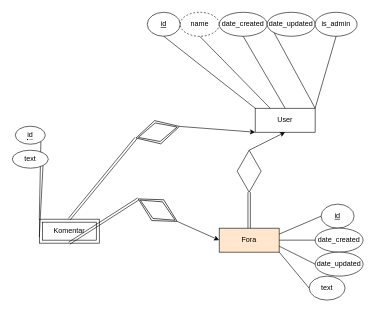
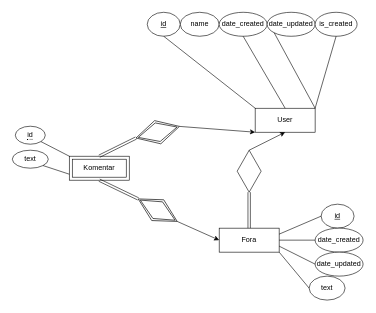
  <mxCell id="0" />
  <mxCell id="1" parent="0" />
  <mxCell id="2" value="User" style="whiteSpace=wrap;html=1;align=center;" parent="1" vertex="1"><mxGeometry x="425" y="180" width="100" height="40" as="geometry" /></mxCell>
- <mxCell id="3" value="name" style="ellipse;whiteSpace=wrap;html=1;align=center;dashed=1;" parent="1" vertex="1"><mxGeometry x="300" y="20" width="65" height="40" as="geometry" /></mxCell>
+ <mxCell id="3" value="name" style="ellipse;whiteSpace=wrap;html=1;align=center;" parent="1" vertex="1"><mxGeometry x="300" y="20" width="65" height="40" as="geometry" /></mxCell>
  <mxCell id="4" value="id" style="ellipse;whiteSpace=wrap;html=1;align=center;fontStyle=4;" parent="1" vertex="1"><mxGeometry x="245" y="20" width="55" height="40" as="geometry" /></mxCell>
  <mxCell id="5" value="date_created" style="ellipse;whiteSpace=wrap;html=1;align=center;" parent="1" vertex="1"><mxGeometry x="365" y="20" width="80" height="40" as="geometry" /></mxCell>
  <mxCell id="6" value="date_updated" style="ellipse;whiteSpace=wrap;html=1;align=center;" parent="1" vertex="1"><mxGeometry x="445" y="20" width="80" height="40" as="geometry" /></mxCell>
  <mxCell id="7" value="" style="endArrow=none;html=1;rounded=0;exitX=0.5;exitY=1;exitDx=0;exitDy=0;entryX=0;entryY=0;entryDx=0;entryDy=0;" parent="1" source="4" target="2" edge="1"><mxGeometry relative="1" as="geometry"><mxPoint x="325" y="120" as="sourcePoint" /><mxPoint x="485" y="120" as="targetPoint" /></mxGeometry></mxCell>
- <mxCell id="8" value="" style="endArrow=none;html=1;rounded=0;exitX=0.25;exitY=0;exitDx=0;exitDy=0;entryX=0.5;entryY=1;entryDx=0;entryDy=0;" parent="1" source="2" target="3" edge="1"><mxGeometry relative="1" as="geometry"><mxPoint x="302.5" y="70" as="sourcePoint" /><mxPoint x="365" y="110" as="targetPoint" /></mxGeometry></mxCell>
  <mxCell id="9" value="" style="endArrow=none;html=1;rounded=0;exitX=0.5;exitY=0;exitDx=0;exitDy=0;entryX=0.5;entryY=1;entryDx=0;entryDy=0;" parent="1" source="2" target="5" edge="1"><mxGeometry relative="1" as="geometry"><mxPoint x="312.5" y="80" as="sourcePoint" /><mxPoint x="375" y="120" as="targetPoint" /></mxGeometry></mxCell>
  <mxCell id="10" value="" style="endArrow=none;html=1;rounded=0;exitX=1;exitY=0;exitDx=0;exitDy=0;entryX=0;entryY=1;entryDx=0;entryDy=0;" parent="1" source="2" target="6" edge="1"><mxGeometry relative="1" as="geometry"><mxPoint x="322.5" y="90" as="sourcePoint" /><mxPoint x="385" y="130" as="targetPoint" /></mxGeometry></mxCell>
- <mxCell id="11" value="Fora" style="whiteSpace=wrap;html=1;align=center;fillColor=#ffe6cc;" parent="1" vertex="1"><mxGeometry x="365" y="380" width="100" height="40" as="geometry" /></mxCell>
+ <mxCell id="11" value="Fora" style="whiteSpace=wrap;html=1;align=center;" parent="1" vertex="1"><mxGeometry x="365" y="380" width="100" height="40" as="geometry" /></mxCell>
  <mxCell id="12" value="id" style="ellipse;whiteSpace=wrap;html=1;align=center;fontStyle=4;" parent="1" vertex="1"><mxGeometry x="535" y="340" width="55" height="40" as="geometry" /></mxCell>
  <mxCell id="13" value="date_created" style="ellipse;whiteSpace=wrap;html=1;align=center;" parent="1" vertex="1"><mxGeometry x="525" y="380" width="80" height="40" as="geometry" /></mxCell>
  <mxCell id="14" value="date_updated" style="ellipse;whiteSpace=wrap;html=1;align=center;" parent="1" vertex="1"><mxGeometry x="525" y="420" width="80" height="40" as="geometry" /></mxCell>
  <mxCell id="15" value="" style="endArrow=none;html=1;rounded=0;entryX=0;entryY=0.5;entryDx=0;entryDy=0;exitX=1;exitY=0.25;exitDx=0;exitDy=0;" parent="1" source="11" target="12" edge="1"><mxGeometry relative="1" as="geometry"><mxPoint x="325" y="340" as="sourcePoint" /><mxPoint x="485" y="340" as="targetPoint" /></mxGeometry></mxCell>
  <mxCell id="16" value="" style="endArrow=none;html=1;rounded=0;entryX=0;entryY=0.5;entryDx=0;entryDy=0;exitX=1;exitY=0.5;exitDx=0;exitDy=0;" parent="1" source="11" target="13" edge="1"><mxGeometry relative="1" as="geometry"><mxPoint x="325" y="340" as="sourcePoint" /><mxPoint x="485" y="340" as="targetPoint" /></mxGeometry></mxCell>
  <mxCell id="17" value="" style="endArrow=none;html=1;rounded=0;entryX=0;entryY=0.5;entryDx=0;entryDy=0;exitX=1;exitY=0.75;exitDx=0;exitDy=0;" parent="1" source="11" target="14" edge="1"><mxGeometry relative="1" as="geometry"><mxPoint x="320" y="340" as="sourcePoint" /><mxPoint x="480" y="340" as="targetPoint" /></mxGeometry></mxCell>
  <mxCell id="18" value="text" style="ellipse;whiteSpace=wrap;html=1;align=center;" parent="1" vertex="1"><mxGeometry x="515" y="460" width="60" height="40" as="geometry" /></mxCell>
  <mxCell id="19" value="" style="endArrow=none;html=1;rounded=0;entryX=0;entryY=0.5;entryDx=0;entryDy=0;exitX=1;exitY=1;exitDx=0;exitDy=0;" parent="1" source="11" target="18" edge="1"><mxGeometry relative="1" as="geometry"><mxPoint x="325" y="340" as="sourcePoint" /><mxPoint x="485" y="340" as="targetPoint" /></mxGeometry></mxCell>
  <mxCell id="20" value="" style="shape=rhombus;perimeter=rhombusPerimeter;whiteSpace=wrap;html=1;align=center;" parent="1" vertex="1"><mxGeometry x="395" y="250" width="40" height="70" as="geometry" /></mxCell>
  <mxCell id="21" value="" style="endArrow=none;html=1;rounded=0;entryX=0.5;entryY=1;entryDx=0;entryDy=0;exitX=0.5;exitY=0;exitDx=0;exitDy=0;shape=link;" parent="1" source="11" target="20" edge="1"><mxGeometry relative="1" as="geometry"><mxPoint x="325" y="340" as="sourcePoint" /><mxPoint x="485" y="340" as="targetPoint" /></mxGeometry></mxCell>
  <mxCell id="22" value="" style="endArrow=classic;html=1;rounded=0;entryX=0.5;entryY=1;entryDx=0;entryDy=0;exitX=0.5;exitY=0;exitDx=0;exitDy=0;endFill=1;" parent="1" source="20" target="2" edge="1"><mxGeometry relative="1" as="geometry"><mxPoint x="325" y="340" as="sourcePoint" /><mxPoint x="485" y="340" as="targetPoint" /></mxGeometry></mxCell>
- <mxCell id="23" value="is_admin" style="ellipse;whiteSpace=wrap;html=1;align=center;" parent="1" vertex="1"><mxGeometry x="525" y="20" width="70" height="40" as="geometry" /></mxCell>
+ <mxCell id="23" value="is_created" style="ellipse;whiteSpace=wrap;html=1;align=center;" parent="1" vertex="1"><mxGeometry x="525" y="20" width="70" height="40" as="geometry" /></mxCell>
  <mxCell id="24" value="" style="endArrow=none;html=1;rounded=0;exitX=1;exitY=0;exitDx=0;exitDy=0;entryX=0.5;entryY=1;entryDx=0;entryDy=0;" parent="1" source="2" target="23" edge="1"><mxGeometry relative="1" as="geometry"><mxPoint x="475" y="150" as="sourcePoint" /><mxPoint x="466.716" y="64.142" as="targetPoint" /></mxGeometry></mxCell>
- <mxCell id="25" value="Komentar" style="shape=ext;margin=3;double=1;whiteSpace=wrap;html=1;align=center;" parent="1" vertex="1"><mxGeometry x="65" y="365" width="100" height="40" as="geometry" /></mxCell>
+ <mxCell id="25" value="Komentar" style="shape=ext;margin=3;double=1;whiteSpace=wrap;html=1;align=center;" parent="1" vertex="1"><mxGeometry x="115" y="260" width="100" height="40" as="geometry" /></mxCell>
  <mxCell id="26" value="" style="shape=rhombus;double=1;perimeter=rhombusPerimeter;whiteSpace=wrap;html=1;align=center;rotation=30;" parent="1" vertex="1"><mxGeometry x="225" y="330" width="75" height="40" as="geometry" /></mxCell>
  <mxCell id="27" value="" style="endArrow=none;html=1;rounded=0;shape=link;entryX=0;entryY=0.5;entryDx=0;entryDy=0;exitX=0.5;exitY=1;exitDx=0;exitDy=0;" parent="1" source="25" target="26" edge="1"><mxGeometry relative="1" as="geometry"><mxPoint x="325" y="340" as="sourcePoint" /><mxPoint x="485" y="340" as="targetPoint" /></mxGeometry></mxCell>
  <mxCell id="28" value="" style="endArrow=classic;html=1;rounded=0;exitX=1;exitY=0.5;exitDx=0;exitDy=0;entryX=0;entryY=0.5;entryDx=0;entryDy=0;endFill=1;" parent="1" source="26" target="11" edge="1"><mxGeometry relative="1" as="geometry"><mxPoint x="325" y="340" as="sourcePoint" /><mxPoint x="485" y="340" as="targetPoint" /></mxGeometry></mxCell>
  <mxCell id="29" value="" style="shape=rhombus;double=1;perimeter=rhombusPerimeter;whiteSpace=wrap;html=1;align=center;rotation=-15;" parent="1" vertex="1"><mxGeometry x="225" y="200" width="75" height="40" as="geometry" /></mxCell>
  <mxCell id="30" value="" style="endArrow=none;html=1;rounded=0;shape=link;entryX=0;entryY=0.5;entryDx=0;entryDy=0;exitX=0.5;exitY=0;exitDx=0;exitDy=0;" parent="1" source="25" target="29" edge="1"><mxGeometry relative="1" as="geometry"><mxPoint x="145" y="150" as="sourcePoint" /><mxPoint x="465" y="190" as="targetPoint" /></mxGeometry></mxCell>
  <mxCell id="31" value="" style="endArrow=classic;html=1;rounded=0;exitX=1;exitY=0.5;exitDx=0;exitDy=0;entryX=0;entryY=1;entryDx=0;entryDy=0;endFill=1;" parent="1" source="29" target="2" edge="1"><mxGeometry relative="1" as="geometry"><mxPoint x="305" y="190" as="sourcePoint" /><mxPoint x="345" y="250" as="targetPoint" /></mxGeometry></mxCell>
  <mxCell id="32" value="&lt;span style=&quot;border-bottom: 1px dotted&quot;&gt;id&lt;/span&gt;" style="ellipse;whiteSpace=wrap;html=1;align=center;" parent="1" vertex="1"><mxGeometry x="25" y="210" width="50" height="30" as="geometry" /></mxCell>
  <mxCell id="33" value="" style="endArrow=none;html=1;rounded=0;exitX=1;exitY=1;exitDx=0;exitDy=0;entryX=0;entryY=0;entryDx=0;entryDy=0;" parent="1" source="32" target="25" edge="1"><mxGeometry relative="1" as="geometry"><mxPoint x="325" y="340" as="sourcePoint" /><mxPoint x="485" y="340" as="targetPoint" /></mxGeometry></mxCell>
  <mxCell id="34" value="text" style="ellipse;whiteSpace=wrap;html=1;align=center;" parent="1" vertex="1"><mxGeometry x="20" y="250" width="60" height="30" as="geometry" /></mxCell>
  <mxCell id="35" value="" style="endArrow=none;html=1;rounded=0;exitX=1;exitY=1;exitDx=0;exitDy=0;entryX=0;entryY=0.75;entryDx=0;entryDy=0;" parent="1" source="34" target="25" edge="1"><mxGeometry relative="1" as="geometry"><mxPoint x="305" y="340" as="sourcePoint" /><mxPoint x="465" y="340" as="targetPoint" /></mxGeometry></mxCell>
